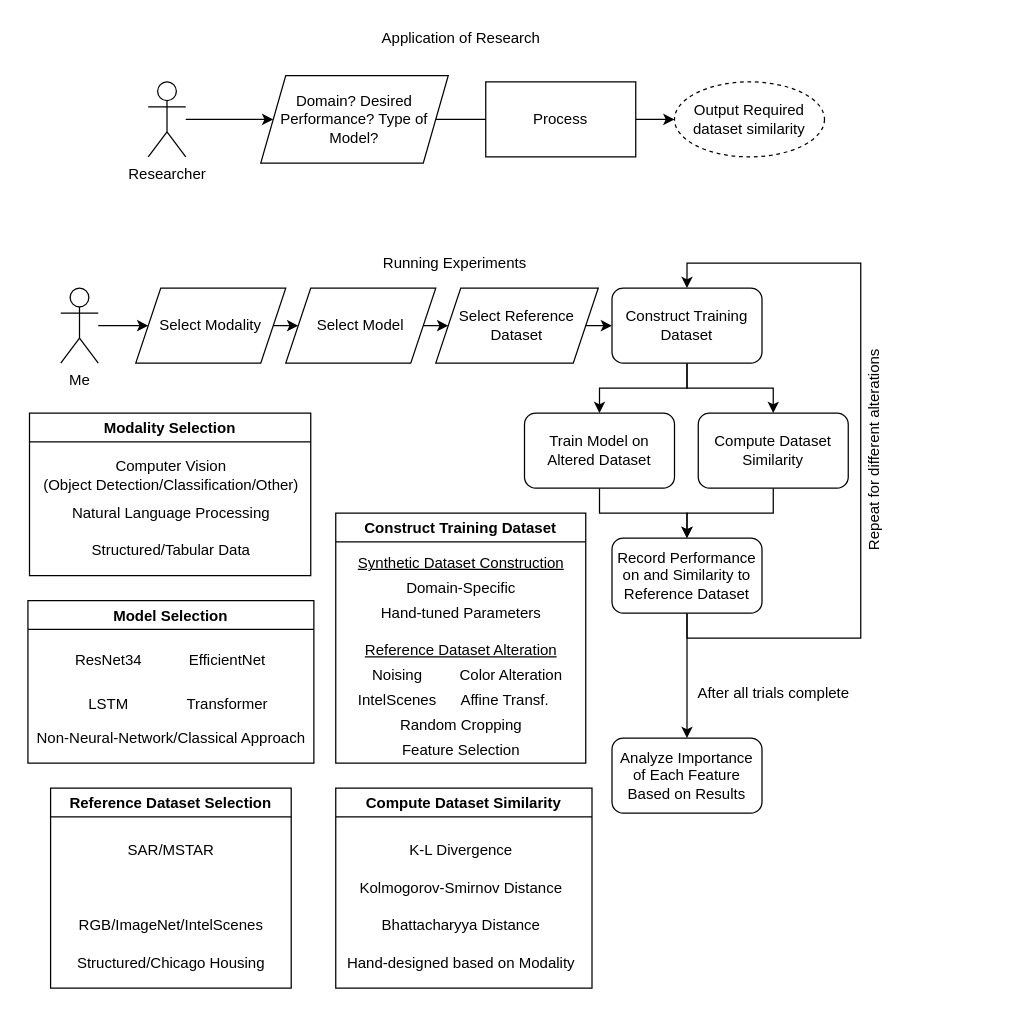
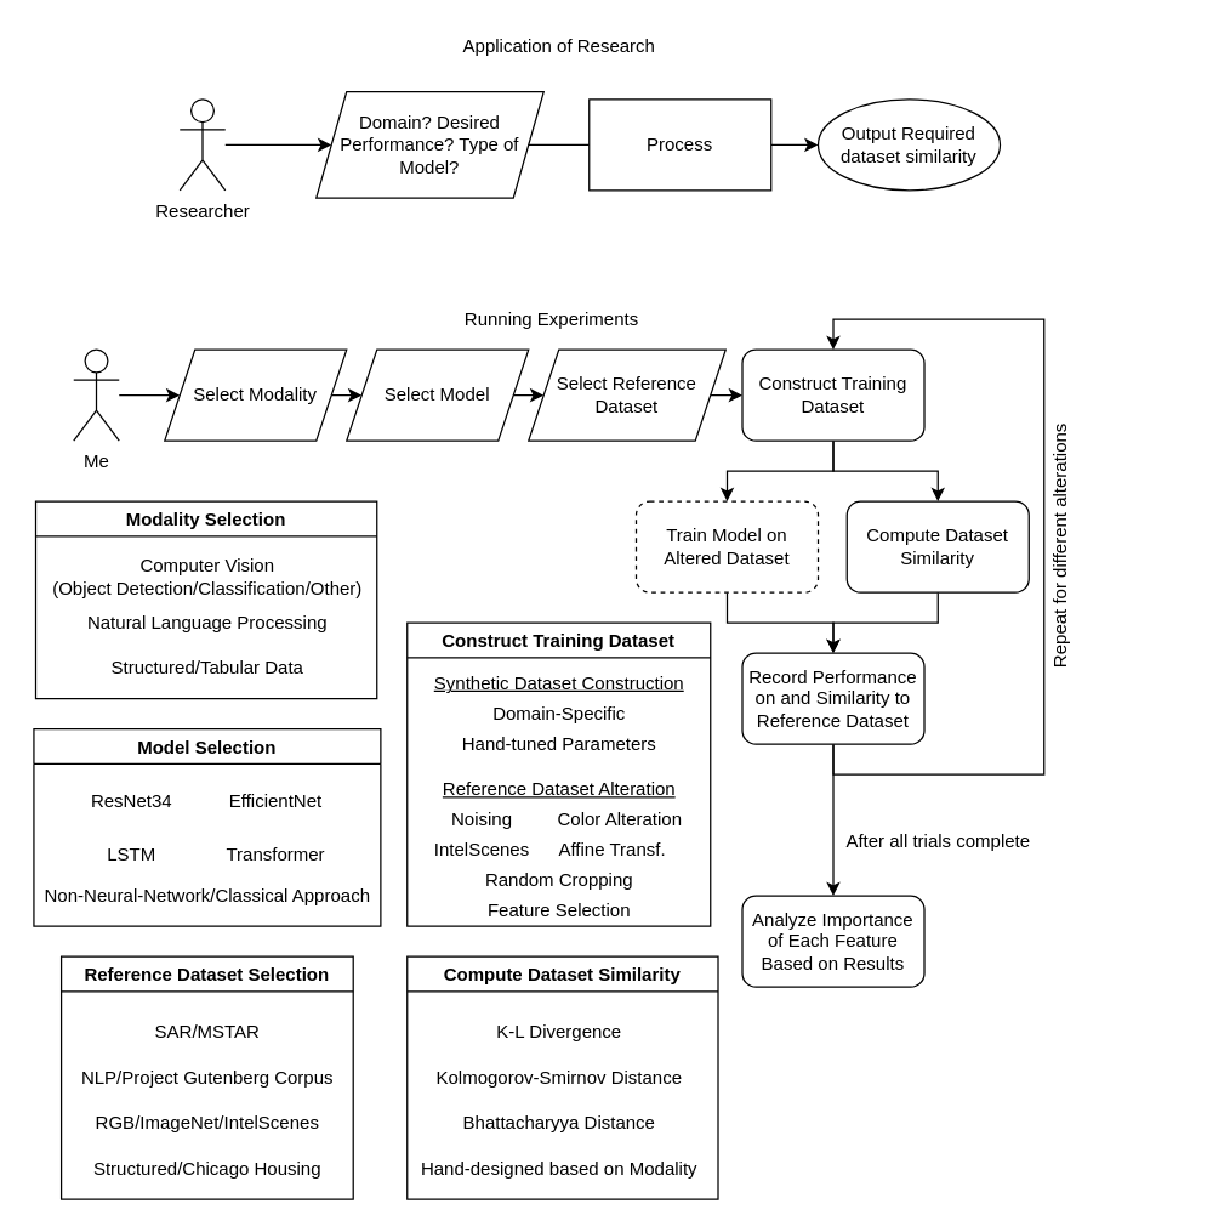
  <mxCell id="0" />
  <mxCell id="1" parent="0" />
  <mxCell id="2" value="" style="edgeStyle=orthogonalEdgeStyle;rounded=0;orthogonalLoop=1;jettySize=auto;html=1;" edge="1" parent="1" source="3" target="5"><mxGeometry relative="1" as="geometry" /></mxCell>
  <mxCell id="3" value="Researcher" style="shape=umlActor;verticalLabelPosition=bottom;verticalAlign=top;html=1;outlineConnect=0;" vertex="1" parent="1"><mxGeometry x="118" y="65" width="30" height="60" as="geometry" /></mxCell>
  <mxCell id="4" value="" style="edgeStyle=orthogonalEdgeStyle;rounded=0;orthogonalLoop=1;jettySize=auto;html=1;endArrow=none;" edge="1" parent="1" source="5" target="7"><mxGeometry relative="1" as="geometry" /></mxCell>
  <mxCell id="5" value="Domain? Desired Performance? Type of Model?" style="shape=parallelogram;perimeter=parallelogramPerimeter;whiteSpace=wrap;html=1;fixedSize=1;" vertex="1" parent="1"><mxGeometry x="208" y="60" width="150" height="70" as="geometry" /></mxCell>
  <mxCell id="6" value="" style="edgeStyle=orthogonalEdgeStyle;rounded=0;orthogonalLoop=1;jettySize=auto;html=1;" edge="1" parent="1" source="7" target="8"><mxGeometry relative="1" as="geometry" /></mxCell>
  <mxCell id="7" value="Process" style="whiteSpace=wrap;html=1;" vertex="1" parent="1"><mxGeometry x="388" y="65" width="120" height="60" as="geometry" /></mxCell>
- <mxCell id="8" value="Output Required dataset similarity" style="ellipse;whiteSpace=wrap;html=1;dashed=1;" vertex="1" parent="1"><mxGeometry x="539" y="65" width="120" height="60" as="geometry" /></mxCell>
+ <mxCell id="8" value="Output Required dataset similarity" style="ellipse;whiteSpace=wrap;html=1;" vertex="1" parent="1"><mxGeometry x="539" y="65" width="120" height="60" as="geometry" /></mxCell>
  <mxCell id="9" value="Application of Research" style="text;html=1;align=center;verticalAlign=middle;resizable=0;points=[];autosize=1;strokeColor=none;fillColor=none;" vertex="1" parent="1"><mxGeometry x="298" y="20" width="140" height="20" as="geometry" /></mxCell>
  <mxCell id="10" value="" style="edgeStyle=orthogonalEdgeStyle;rounded=0;orthogonalLoop=1;jettySize=auto;html=1;" edge="1" parent="1" source="11" target="13"><mxGeometry relative="1" as="geometry" /></mxCell>
  <mxCell id="11" value="Me" style="shape=umlActor;verticalLabelPosition=bottom;verticalAlign=top;html=1;outlineConnect=0;" vertex="1" parent="1"><mxGeometry x="48" y="230" width="30" height="60" as="geometry" /></mxCell>
  <mxCell id="12" style="edgeStyle=orthogonalEdgeStyle;rounded=0;orthogonalLoop=1;jettySize=auto;html=1;exitX=1;exitY=0.5;exitDx=0;exitDy=0;entryX=0;entryY=0.5;entryDx=0;entryDy=0;" edge="1" parent="1" source="13" target="15"><mxGeometry relative="1" as="geometry" /></mxCell>
  <mxCell id="13" value="Select Modality" style="shape=parallelogram;perimeter=parallelogramPerimeter;whiteSpace=wrap;html=1;fixedSize=1;" vertex="1" parent="1"><mxGeometry x="108" y="230" width="120" height="60" as="geometry" /></mxCell>
  <mxCell id="14" style="edgeStyle=orthogonalEdgeStyle;rounded=0;orthogonalLoop=1;jettySize=auto;html=1;exitX=1;exitY=0.5;exitDx=0;exitDy=0;entryX=0;entryY=0.5;entryDx=0;entryDy=0;" edge="1" parent="1" source="15" target="17"><mxGeometry relative="1" as="geometry" /></mxCell>
  <mxCell id="15" value="Select Model" style="shape=parallelogram;perimeter=parallelogramPerimeter;whiteSpace=wrap;html=1;fixedSize=1;" vertex="1" parent="1"><mxGeometry x="228" y="230" width="120" height="60" as="geometry" /></mxCell>
  <mxCell id="16" style="edgeStyle=orthogonalEdgeStyle;rounded=0;orthogonalLoop=1;jettySize=auto;html=1;exitX=1;exitY=0.5;exitDx=0;exitDy=0;entryX=0;entryY=0.5;entryDx=0;entryDy=0;" edge="1" parent="1" source="17" target="20"><mxGeometry relative="1" as="geometry" /></mxCell>
  <mxCell id="17" value="Select Reference Dataset" style="shape=parallelogram;perimeter=parallelogramPerimeter;whiteSpace=wrap;html=1;fixedSize=1;" vertex="1" parent="1"><mxGeometry x="348" y="230" width="130" height="60" as="geometry" /></mxCell>
  <mxCell id="18" style="edgeStyle=orthogonalEdgeStyle;rounded=0;orthogonalLoop=1;jettySize=auto;html=1;exitX=0.5;exitY=1;exitDx=0;exitDy=0;entryX=0.5;entryY=0;entryDx=0;entryDy=0;" edge="1" parent="1" source="20" target="22"><mxGeometry relative="1" as="geometry" /></mxCell>
  <mxCell id="19" style="edgeStyle=orthogonalEdgeStyle;rounded=0;orthogonalLoop=1;jettySize=auto;html=1;exitX=0.5;exitY=1;exitDx=0;exitDy=0;entryX=0.5;entryY=0;entryDx=0;entryDy=0;" edge="1" parent="1" source="20" target="24"><mxGeometry relative="1" as="geometry" /></mxCell>
  <mxCell id="20" value="Construct Training Dataset" style="rounded=1;whiteSpace=wrap;html=1;" vertex="1" parent="1"><mxGeometry x="489" y="230" width="120" height="60" as="geometry" /></mxCell>
  <mxCell id="21" style="edgeStyle=orthogonalEdgeStyle;rounded=0;orthogonalLoop=1;jettySize=auto;html=1;exitX=0.5;exitY=1;exitDx=0;exitDy=0;entryX=0.5;entryY=0;entryDx=0;entryDy=0;" edge="1" parent="1" source="22" target="27"><mxGeometry relative="1" as="geometry" /></mxCell>
- <mxCell id="22" value="Train Model on Altered Dataset" style="rounded=1;whiteSpace=wrap;html=1;" vertex="1" parent="1"><mxGeometry x="419" y="330" width="120" height="60" as="geometry" /></mxCell>
+ <mxCell id="22" value="Train Model on Altered Dataset" style="rounded=1;whiteSpace=wrap;html=1;dashed=1;" vertex="1" parent="1"><mxGeometry x="419" y="330" width="120" height="60" as="geometry" /></mxCell>
  <mxCell id="23" style="edgeStyle=orthogonalEdgeStyle;rounded=0;orthogonalLoop=1;jettySize=auto;html=1;exitX=0.5;exitY=1;exitDx=0;exitDy=0;entryX=0.5;entryY=0;entryDx=0;entryDy=0;" edge="1" parent="1" source="24" target="27"><mxGeometry relative="1" as="geometry" /></mxCell>
  <mxCell id="24" value="Compute Dataset Similarity" style="rounded=1;whiteSpace=wrap;html=1;" vertex="1" parent="1"><mxGeometry x="558" y="330" width="120" height="60" as="geometry" /></mxCell>
  <mxCell id="25" style="edgeStyle=orthogonalEdgeStyle;rounded=0;orthogonalLoop=1;jettySize=auto;html=1;exitX=0.5;exitY=1;exitDx=0;exitDy=0;entryX=0.5;entryY=0;entryDx=0;entryDy=0;" edge="1" parent="1" source="27" target="20"><mxGeometry relative="1" as="geometry"><Array as="points"><mxPoint x="549" y="510" /><mxPoint x="688" y="510" /><mxPoint x="688" y="210" /><mxPoint x="549" y="210" /></Array></mxGeometry></mxCell>
  <mxCell id="26" style="edgeStyle=orthogonalEdgeStyle;rounded=0;orthogonalLoop=1;jettySize=auto;html=1;exitX=0.5;exitY=1;exitDx=0;exitDy=0;entryX=0.5;entryY=0;entryDx=0;entryDy=0;" edge="1" parent="1" source="27" target="61"><mxGeometry relative="1" as="geometry" /></mxCell>
  <mxCell id="27" value="Record Performance on and Similarity to Reference Dataset" style="rounded=1;whiteSpace=wrap;html=1;" vertex="1" parent="1"><mxGeometry x="489" y="430" width="120" height="60" as="geometry" /></mxCell>
  <mxCell id="28" value="Repeat for different alterations" style="text;html=1;align=center;verticalAlign=middle;resizable=0;points=[];autosize=1;strokeColor=none;fillColor=none;rotation=-90;" vertex="1" parent="1"><mxGeometry x="609" y="350" width="180" height="20" as="geometry" /></mxCell>
  <mxCell id="29" value="Running Experiments" style="text;html=1;align=center;verticalAlign=middle;resizable=0;points=[];autosize=1;strokeColor=none;fillColor=none;" vertex="1" parent="1"><mxGeometry x="298" y="200" width="130" height="20" as="geometry" /></mxCell>
  <mxCell id="30" value="Compute Dataset Similarity" style="swimlane;" vertex="1" parent="1"><mxGeometry x="268" y="630" width="205" height="160" as="geometry"><mxRectangle x="205" y="600" width="190" height="23" as="alternateBounds" /></mxGeometry></mxCell>
  <mxCell id="31" value="K-L Divergence" style="text;html=1;align=center;verticalAlign=middle;resizable=0;points=[];autosize=1;strokeColor=none;fillColor=none;" vertex="1" parent="30"><mxGeometry x="50" y="40" width="100" height="20" as="geometry" /></mxCell>
  <mxCell id="32" value="Kolmogorov-Smirnov Distance" style="text;html=1;align=center;verticalAlign=middle;resizable=0;points=[];autosize=1;strokeColor=none;fillColor=none;" vertex="1" parent="30"><mxGeometry x="10" y="70" width="180" height="20" as="geometry" /></mxCell>
  <mxCell id="33" value="Hand-designed based on Modality" style="text;html=1;align=center;verticalAlign=middle;resizable=0;points=[];autosize=1;strokeColor=none;fillColor=none;" vertex="1" parent="30"><mxGeometry y="130" width="200" height="20" as="geometry" /></mxCell>
  <mxCell id="34" value="Bhattacharyya Distance" style="text;html=1;align=center;verticalAlign=middle;resizable=0;points=[];autosize=1;strokeColor=none;fillColor=none;" vertex="1" parent="30"><mxGeometry x="30" y="100" width="140" height="20" as="geometry" /></mxCell>
  <mxCell id="35" value="Modality Selection" style="swimlane;" vertex="1" parent="1"><mxGeometry x="23" y="330" width="225" height="130" as="geometry"><mxRectangle x="25" y="600" width="140" height="23" as="alternateBounds" /></mxGeometry></mxCell>
  <mxCell id="36" value="Computer Vision&lt;br&gt;(Object Detection/Classification/Other)" style="text;html=1;align=center;verticalAlign=middle;resizable=0;points=[];autosize=1;strokeColor=none;fillColor=none;" vertex="1" parent="35"><mxGeometry x="2.5" y="35" width="220" height="30" as="geometry" /></mxCell>
  <mxCell id="37" value="Natural Language Processing" style="text;html=1;align=center;verticalAlign=middle;resizable=0;points=[];autosize=1;strokeColor=none;fillColor=none;" vertex="1" parent="35"><mxGeometry x="27.5" y="70" width="170" height="20" as="geometry" /></mxCell>
  <mxCell id="38" value="Structured/Tabular Data" style="text;html=1;align=center;verticalAlign=middle;resizable=0;points=[];autosize=1;strokeColor=none;fillColor=none;" vertex="1" parent="35"><mxGeometry x="42.5" y="100" width="140" height="20" as="geometry" /></mxCell>
  <mxCell id="39" value="Model Selection" style="swimlane;" vertex="1" parent="1"><mxGeometry x="21.75" y="480" width="228.75" height="130" as="geometry" /></mxCell>
  <mxCell id="40" value="ResNet34" style="text;html=1;align=center;verticalAlign=middle;resizable=0;points=[];autosize=1;strokeColor=none;fillColor=none;" vertex="1" parent="39"><mxGeometry x="29.38" y="37.5" width="70" height="20" as="geometry" /></mxCell>
  <mxCell id="41" value="EfficientNet" style="text;html=1;align=center;verticalAlign=middle;resizable=0;points=[];autosize=1;strokeColor=none;fillColor=none;" vertex="1" parent="39"><mxGeometry x="119.38" y="37.5" width="80" height="20" as="geometry" /></mxCell>
  <mxCell id="42" value="LSTM" style="text;html=1;align=center;verticalAlign=middle;resizable=0;points=[];autosize=1;strokeColor=none;fillColor=none;" vertex="1" parent="39"><mxGeometry x="39.38" y="72.5" width="50" height="20" as="geometry" /></mxCell>
  <mxCell id="43" value="Transformer" style="text;html=1;align=center;verticalAlign=middle;resizable=0;points=[];autosize=1;strokeColor=none;fillColor=none;" vertex="1" parent="39"><mxGeometry x="119.38" y="72.5" width="80" height="20" as="geometry" /></mxCell>
  <mxCell id="44" value="Non-Neural-Network/Classical Approach" style="text;html=1;align=center;verticalAlign=middle;resizable=0;points=[];autosize=1;strokeColor=none;fillColor=none;" vertex="1" parent="39"><mxGeometry x="-1.25" y="100" width="230" height="20" as="geometry" /></mxCell>
  <mxCell id="45" value="Reference Dataset Selection" style="swimlane;" vertex="1" parent="1"><mxGeometry x="39.87" y="630" width="192.5" height="160" as="geometry"><mxRectangle x="288.75" y="560" width="190" height="23" as="alternateBounds" /></mxGeometry></mxCell>
  <mxCell id="46" value="SAR/MSTAR" style="text;html=1;align=center;verticalAlign=middle;resizable=0;points=[];autosize=1;strokeColor=none;fillColor=none;" vertex="1" parent="45"><mxGeometry x="56.25" y="40" width="80" height="20" as="geometry" /></mxCell>
  <mxCell id="47" value="RGB/ImageNet/IntelScenes" style="text;html=1;align=center;verticalAlign=middle;resizable=0;points=[];autosize=1;strokeColor=none;fillColor=none;" vertex="1" parent="45"><mxGeometry x="16.25" y="100" width="160" height="20" as="geometry" /></mxCell>
+ <mxCell id="48" value="NLP/Project Gutenberg Corpus" style="text;html=1;align=center;verticalAlign=middle;resizable=0;points=[];autosize=1;strokeColor=none;fillColor=none;" vertex="1" parent="45"><mxGeometry x="6.25" y="70" width="180" height="20" as="geometry" /></mxCell>
  <mxCell id="49" value="Structured/Chicago Housing" style="text;html=1;align=center;verticalAlign=middle;resizable=0;points=[];autosize=1;strokeColor=none;fillColor=none;" vertex="1" parent="45"><mxGeometry x="11.25" y="130" width="170" height="20" as="geometry" /></mxCell>
  <mxCell id="50" value="Construct Training Dataset" style="swimlane;startSize=23;" vertex="1" parent="1"><mxGeometry x="268" y="410" width="200" height="200" as="geometry"><mxRectangle x="471" y="620" width="190" height="23" as="alternateBounds" /></mxGeometry></mxCell>
  <mxCell id="51" value="&lt;u&gt;Synthetic Dataset Construction&lt;/u&gt;" style="text;html=1;align=center;verticalAlign=middle;resizable=0;points=[];autosize=1;strokeColor=none;fillColor=none;" vertex="1" parent="50"><mxGeometry x="10" y="30" width="180" height="20" as="geometry" /></mxCell>
  <mxCell id="52" value="&lt;u&gt;Reference Dataset Alteration&lt;/u&gt;" style="text;html=1;align=center;verticalAlign=middle;resizable=0;points=[];autosize=1;strokeColor=none;fillColor=none;" vertex="1" parent="50"><mxGeometry x="15" y="100" width="170" height="20" as="geometry" /></mxCell>
  <mxCell id="53" value="Domain-Specific" style="text;html=1;align=center;verticalAlign=middle;resizable=0;points=[];autosize=1;strokeColor=none;fillColor=none;" vertex="1" parent="50"><mxGeometry x="50" y="50" width="100" height="20" as="geometry" /></mxCell>
  <mxCell id="54" value="Noising" style="text;html=1;align=center;verticalAlign=middle;resizable=0;points=[];autosize=1;strokeColor=none;fillColor=none;" vertex="1" parent="50"><mxGeometry x="19" y="120" width="60" height="20" as="geometry" /></mxCell>
  <mxCell id="55" value="Color Alteration" style="text;html=1;align=center;verticalAlign=middle;resizable=0;points=[];autosize=1;strokeColor=none;fillColor=none;" vertex="1" parent="50"><mxGeometry x="90" y="120" width="100" height="20" as="geometry" /></mxCell>
  <mxCell id="56" value="Affine Transf." style="text;html=1;align=center;verticalAlign=middle;resizable=0;points=[];autosize=1;strokeColor=none;fillColor=none;" vertex="1" parent="50"><mxGeometry x="90" y="140" width="90" height="20" as="geometry" /></mxCell>
  <mxCell id="57" value="IntelScenes" style="text;html=1;align=center;verticalAlign=middle;resizable=0;points=[];autosize=1;strokeColor=none;fillColor=none;" vertex="1" parent="50"><mxGeometry x="4" y="140" width="90" height="20" as="geometry" /></mxCell>
  <mxCell id="58" value="Random Cropping" style="text;html=1;align=center;verticalAlign=middle;resizable=0;points=[];autosize=1;strokeColor=none;fillColor=none;" vertex="1" parent="50"><mxGeometry x="45" y="160" width="110" height="20" as="geometry" /></mxCell>
  <mxCell id="59" value="Feature Selection" style="text;html=1;align=center;verticalAlign=middle;resizable=0;points=[];autosize=1;strokeColor=none;fillColor=none;" vertex="1" parent="50"><mxGeometry x="45" y="180" width="110" height="20" as="geometry" /></mxCell>
  <mxCell id="60" value="Hand-tuned Parameters" style="text;html=1;align=center;verticalAlign=middle;resizable=0;points=[];autosize=1;strokeColor=none;fillColor=none;" vertex="1" parent="50"><mxGeometry x="30" y="70" width="140" height="20" as="geometry" /></mxCell>
  <mxCell id="61" value="Analyze Importance of Each Feature Based on Results" style="rounded=1;whiteSpace=wrap;html=1;" vertex="1" parent="1"><mxGeometry x="489" y="590" width="120" height="60" as="geometry" /></mxCell>
  <mxCell id="62" value="After all trials complete" style="text;html=1;align=center;verticalAlign=middle;resizable=0;points=[];autosize=1;strokeColor=none;fillColor=none;" vertex="1" parent="1"><mxGeometry x="548" y="544" width="140" height="20" as="geometry" /></mxCell>
